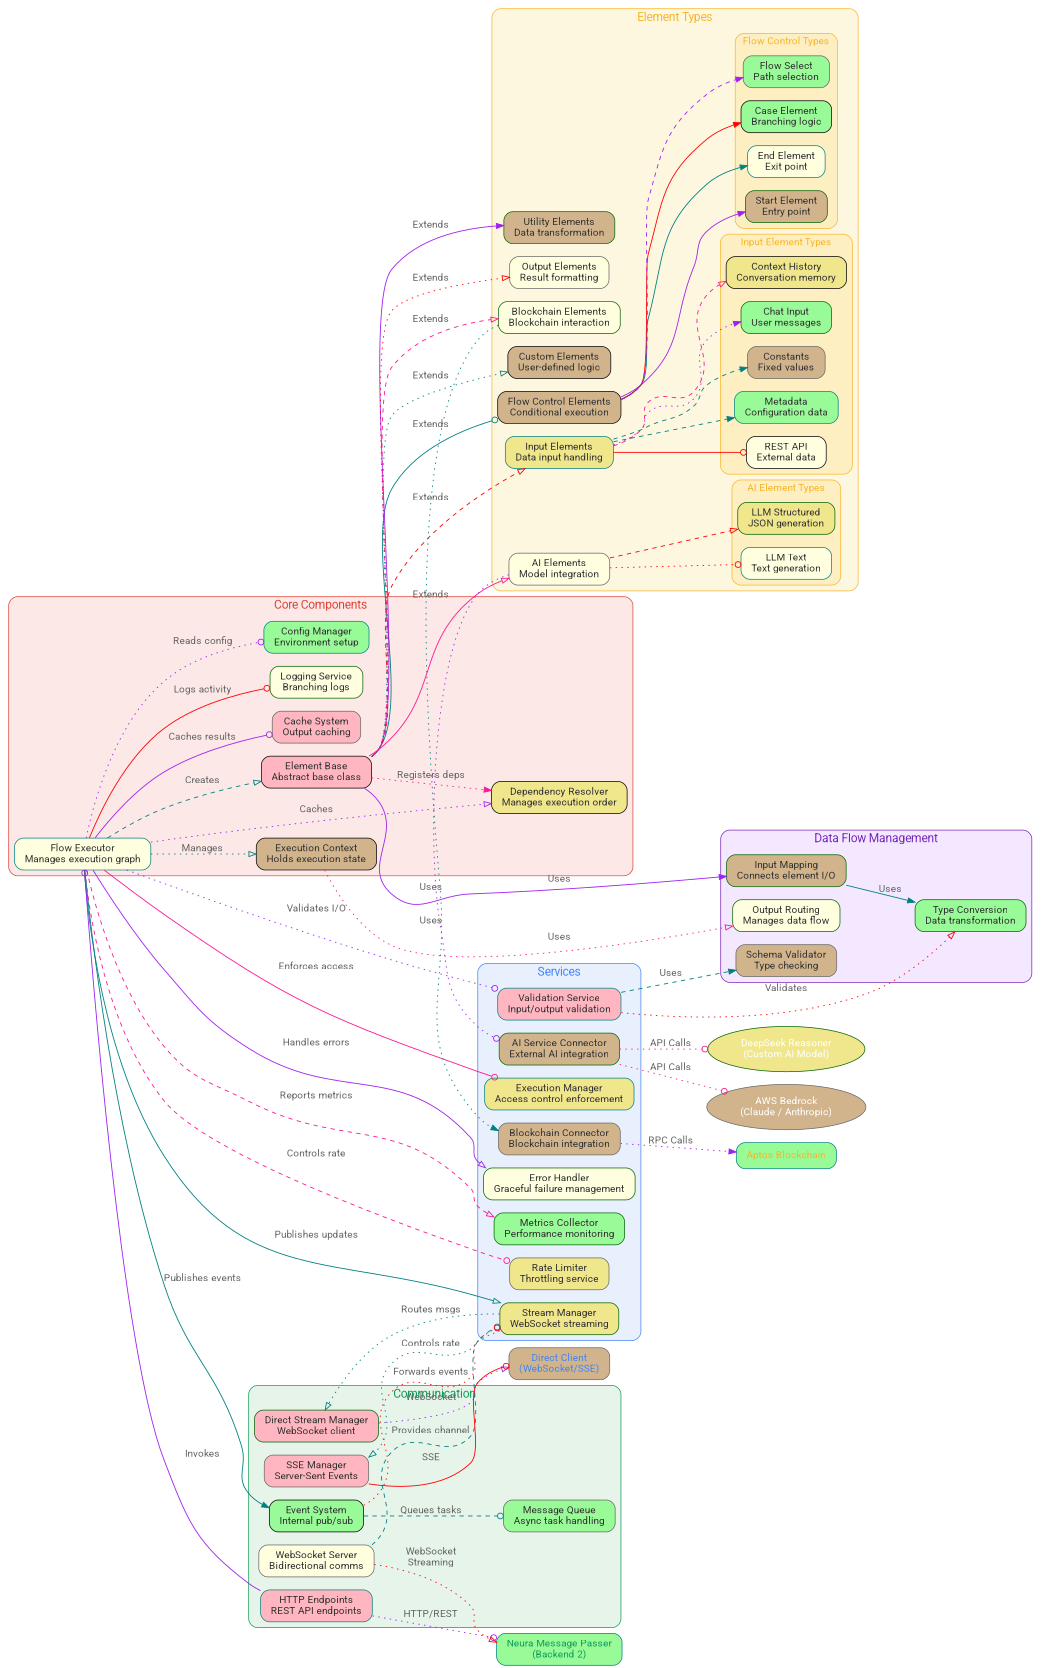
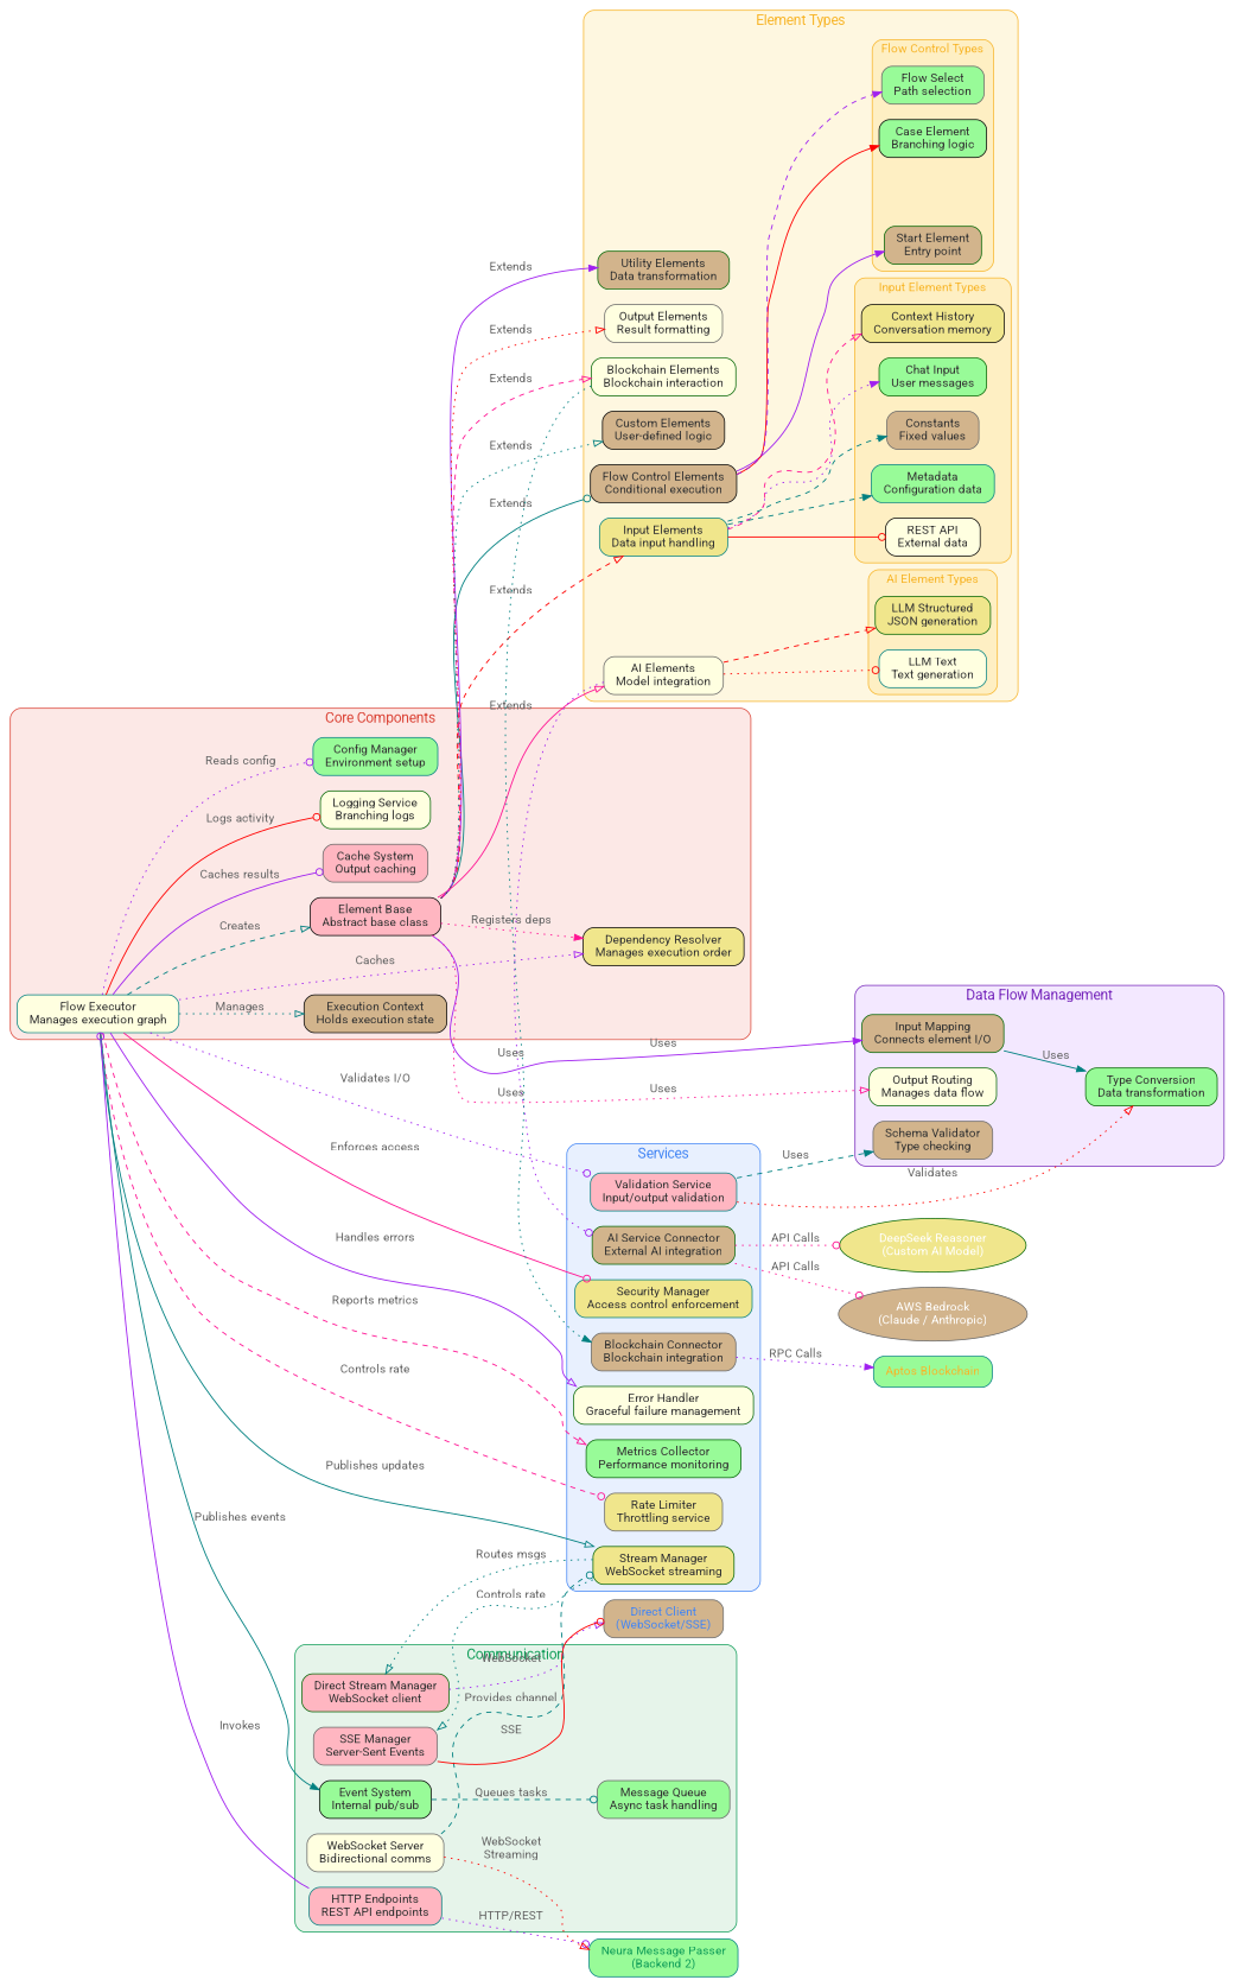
  digraph {
    bgcolor=white
    fontname=Roboto
    rankdir=LR
    node [color=darkgreen fillcolor=tan fontcolor="#333333" fontname=Roboto margin="0.2,0.1" shape=box style="rounded,filled"]
    edge [arrowhead=onormal color=teal fontcolor="#666666" fontname=Roboto penwidth=1.2 style=dotted]
    n1 [color=teal fillcolor=lightyellow label="Flow Executor\nManages execution graph"]
    n2 [color=black label="Execution Context\nHolds execution state"]
    n3 [color=black fillcolor=lightpink label="Element Base\nAbstract base class"]
    n4 [color=black fillcolor=khaki label="Dependency Resolver\nManages execution order"]
    n5 [color=gray40 fillcolor=lightpink label="Cache System\nOutput caching"]
    n6 [fillcolor=lightyellow label="Logging Service\nBranching logs"]
    n7 [color=teal fillcolor=palegreen label="Config Manager\nEnvironment setup"]
    n8 [label="Start Element\nEntry point"]
-   n9 [color=teal fillcolor=lightyellow label="End Element\nExit point"]
    n10 [color=black fillcolor=palegreen label="Case Element\nBranching logic"]
    n11 [color=gray40 fillcolor=palegreen label="Flow Select\nPath selection"]
    n12 [fillcolor=palegreen label="Chat Input\nUser messages"]
    n13 [color=black fillcolor=khaki label="Context History\nConversation memory"]
    n14 [color=black fillcolor=lightyellow label="REST API\nExternal data"]
    n15 [color=teal fillcolor=palegreen label="Metadata\nConfiguration data"]
    n16 [color=gray40 label="Constants\nFixed values"]
    n17 [color=teal fillcolor=lightyellow label="LLM Text\nText generation"]
    n18 [fillcolor=khaki label="LLM Structured\nJSON generation"]
    n19 [color=black label="Flow Control Elements\nConditional execution"]
    n20 [color=teal fillcolor=khaki label="Input Elements\nData input handling"]
    n21 [color=gray40 fillcolor=lightyellow label="AI Elements\nModel integration"]
    n22 [label="Utility Elements\nData transformation"]
    n23 [color=gray40 fillcolor=lightyellow label="Output Elements\nResult formatting"]
    n24 [fillcolor=lightyellow label="Blockchain Elements\nBlockchain interaction"]
    n25 [color=black label="Custom Elements\nUser-defined logic"]
    n26 [fillcolor=khaki label="Stream Manager\nWebSocket streaming"]
    n27 [color=teal fillcolor=lightpink label="Validation Service\nInput/output validation"]
    n28 [label="AI Service Connector\nExternal AI integration"]
    n29 [color=gray40 label="Blockchain Connector\nBlockchain integration"]
-   n30 [color=teal fillcolor=khaki label="Execution Manager\nAccess control enforcement"]
+   n30 [color=teal fillcolor=khaki label="Security Manager\nAccess control enforcement"]
    n31 [fillcolor=lightyellow label="Error Handler\nGraceful failure management"]
    n32 [fillcolor=palegreen label="Metrics Collector\nPerformance monitoring"]
    n33 [color=gray40 fillcolor=khaki label="Rate Limiter\nThrottling service"]
    n34 [color=teal fillcolor=lightpink label="HTTP Endpoints\nREST API endpoints"]
    n35 [color=gray40 fillcolor=lightyellow label="WebSocket Server\nBidirectional comms"]
    n36 [color=black fillcolor=palegreen label="Event System\nInternal pub/sub"]
    n37 [color=gray40 fillcolor=palegreen label="Message Queue\nAsync task handling"]
    n38 [fillcolor=lightpink label="Direct Stream Manager\nWebSocket client"]
    n39 [color=gray40 fillcolor=lightpink label="SSE Manager\nServer-Sent Events"]
    n40 [label="Input Mapping\nConnects element I/O"]
    n41 [fillcolor=lightyellow label="Output Routing\nManages data flow"]
    n42 [fillcolor=palegreen label="Type Conversion\nData transformation"]
    n43 [color=gray40 label="Schema Validator\nType checking"]
    n44 [color=gray40 fontcolor=white label="AWS Bedrock\n(Claude / Anthropic)" shape=ellipse style=filled]
    n45 [fillcolor=khaki fontcolor=white label="DeepSeek Reasoner\n(Custom AI Model)" shape=ellipse style=filled]
    n46 [color=teal fillcolor=palegreen fontcolor="#F7B529" label="Aptos Blockchain"]
    n47 [color=teal fillcolor=palegreen fontcolor="#0F9D58" label="Neura Message Passer\n(Backend 2)"]
    n48 [color=gray40 fontcolor="#4285F4" label="Direct Client\n(WebSocket/SSE)"]
    subgraph cluster_1 {
      color="#DB4437"
      fillcolor="#FCE8E6"
      fontcolor="#DB4437"
      fontsize=16
      label="Core Components"
      style="rounded,filled"
      n1
      n2
      n3
      n4
      n5
      n6
      n7
    }
    subgraph cluster_2 {
      color="#F7B529"
      fillcolor="#FEF7E0"
      fontcolor="#F7B529"
      fontsize=16
      label="Element Types"
      style="rounded,filled"
      n19
      n20
      n21
      n22
      n23
      n24
      n25
      subgraph cluster_3 {
        color="#F7B529"
        fillcolor="#FEEFC3"
        fontcolor="#F7B529"
        fontsize=14
        label="Flow Control Types"
        style="rounded,filled"
        n8
-       n9
        n10
        n11
      }
      subgraph cluster_4 {
        color="#F7B529"
        fillcolor="#FEEFC3"
        fontcolor="#F7B529"
        fontsize=14
        label="Input Element Types"
        style="rounded,filled"
        n12
        n13
        n14
        n15
        n16
      }
      subgraph cluster_5 {
        color="#F7B529"
        fillcolor="#FEEFC3"
        fontcolor="#F7B529"
        fontsize=14
        label="AI Element Types"
        style="rounded,filled"
        n17
        n18
      }
    }
    subgraph cluster_6 {
      color="#4285F4"
      fillcolor="#E8F0FE"
      fontcolor="#4285F4"
      fontsize=16
      label=Services
      style="rounded,filled"
      n26
      n27
      n28
      n29
      n30
      n31
      n32
      n33
    }
    subgraph cluster_7 {
      color="#0F9D58"
      fillcolor="#E6F4EA"
      fontcolor="#0F9D58"
      fontsize=16
      label=Communication
      style="rounded,filled"
      n34
      n35
      n36
      n37
      n38
      n39
    }
    subgraph cluster_8 {
      color="#7627BB"
      fillcolor="#F3E8FF"
      fontcolor="#7627BB"
      fontsize=16
      label="Data Flow Management"
      style="rounded,filled"
      n40
      n41
      n42
      n43
    }
    n1 -> n2 [label=Manages]
    n1 -> n3 [label=Creates style=dashed]
    n1 -> n4 [color=purple label=Caches]
    n1 -> n5 [arrowhead=odot color=purple label="Caches results" style=solid]
    n1 -> n6 [arrowhead=odot color=red label="Logs activity" style=solid]
    n1 -> n7 [arrowhead=odot color=purple label="Reads config"]
    n1 -> n26 [label="Publishes updates" style=solid]
    n1 -> n27 [arrowhead=odot color=purple label="Validates I/O"]
    n1 -> n30 [arrowhead=odot color=deeppink label="Enforces access" style=solid]
    n1 -> n31 [color=purple label="Handles errors" style=solid]
    n1 -> n32 [color=deeppink label="Reports metrics" style=dashed]
    n1 -> n33 [arrowhead=odot color=deeppink label="Controls rate" style=dashed]
    n1 -> n36 [arrowhead=normal label="Publishes events" style=solid]
    n3 -> n4 [arrowhead=normal color=deeppink label="Registers deps"]
    n3 -> n19 [arrowhead=odot label=Extends style=solid]
    n3 -> n20 [color=red label=Extends style=dashed]
    n3 -> n21 [color=deeppink label=Extends style=solid]
    n3 -> n22 [arrowhead=normal color=purple label=Extends style=solid]
    n3 -> n23 [color=red label=Extends]
    n3 -> n24 [color=deeppink label=Extends style=dashed]
    n3 -> n25 [label=Extends]
    n3 -> n40 [arrowhead=normal color=purple label=Uses style=solid]
-   n2 -> n41 [color=deeppink label=Uses]
+   n3 -> n41 [color=deeppink label=Uses]
    n19 -> n8 [arrowhead=normal color=purple style=solid]
-   n19 -> n9 [arrowhead=normal style=solid]
    n19 -> n10 [arrowhead=normal color=red style=solid]
    n19 -> n11 [arrowhead=normal color=purple style=dashed]
    n20 -> n12 [arrowhead=normal color=purple]
    n20 -> n13 [color=deeppink style=dashed]
    n20 -> n14 [arrowhead=odot color=red style=solid]
    n20 -> n15 [arrowhead=normal style=dashed]
    n20 -> n16 [arrowhead=normal style=dashed]
    n21 -> n17 [arrowhead=odot color=red]
    n21 -> n18 [color=red style=dashed]
    n21 -> n28 [arrowhead=odot color=purple label=Uses]
    n24 -> n29 [arrowhead=normal label=Uses]
    n26 -> n38 [label="Routes msgs"]
    n26 -> n39 [label="Controls rate"]
    n27 -> n42 [color=red label=Validates]
    n27 -> n43 [arrowhead=normal label=Uses style=dashed]
    n28 -> n44 [arrowhead=odot color=deeppink label="API Calls"]
    n28 -> n45 [arrowhead=odot color=deeppink label="API Calls"]
    n29 -> n46 [arrowhead=normal color=purple label="RPC Calls"]
    n34 -> n1 [arrowhead=odot color=purple label=Invokes style=solid]
    n34 -> n47 [arrowhead=odot color=purple label="HTTP/REST"]
    n35 -> n26 [arrowhead=odot label="Provides channel" style=dashed]
    n35 -> n47 [color=red label="WebSocket\nStreaming"]
-   n36 -> n26 [arrowhead=odot color=red label="Forwards events"]
    n36 -> n37 [arrowhead=odot label="Queues tasks" style=dashed]
    n38 -> n48 [color=purple label=WebSocket]
    n39 -> n48 [arrowhead=odot color=red label=SSE style=solid]
    n40 -> n42 [arrowhead=normal label=Uses style=solid]
  }
